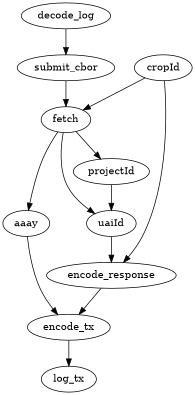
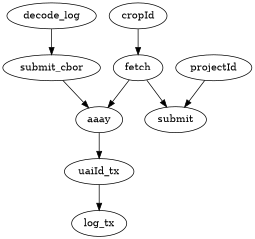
  digraph {
    node [data="$(fetch)" type=jsonparse]
    decode_log [abi="OracleRequest(bytes32 indexed specId, address requester, bytes32 requestId, uint256 payment, address callbackAddr, bytes4 callbackFunctionId, uint256 cancelExpiration, uint256 dataVersion, bytes data)" data="$(jobRun.logData)" topics="$(jobRun.logTopics)" type=ethabidecodelog]
    n2 [data="$(decode_log.data)" label=submit_cbor type=cborparse]
    fetch [headers="[\"Authorization\",\"Token 30c05a1abca64ec32b2e92225b754a6b3145c62d\"]" method=GET type=http url="https://mavuno-api.pula.cloud/api/yield/area-yield/4918/1/$(decode_cbor.uaiId)" data=""]
    projectId [path=projectId]
-   uaiId [path=uaiId]
+   uaiId [path=uaiId label=submit]
    aaay [path=aaay]
-   encode_response [abi="(bytes32 requestId, bytes32 projectId, bytes32 uaiId, bytes32 cropId, uint256 aaay)" data="{\"requestId\": $(decode_log.requestId), \"projectId\": $(projectId), \"uaiId\": $(uaiId), \"cropId\": $(cropId), \"aaay\": $(aaay)}" type=ethabiencode]
    cropId [path=cropId]
-   encode_tx [abi="fulfillOracleRequest2(bytes32 requestId, uint256 payment, address callbackAddress, bytes4 callbackFunctionId, uint256 expiration, bytes calldata data)" data="{\"requestId\": $(decode_log.requestId), \"payment\": $(decode_log.payment), \"callbackAddress\": $(decode_log.callbackAddr), \"callbackFunctionId\": $(decode_log.callbackFunctionId), \"expiration\": $(decode_log.cancelExpiration), \"data\": $(encode_response)}" type=ethabiencode]
+   encode_tx [abi="fulfillOracleRequest2(bytes32 requestId, uint256 payment, address callbackAddress, bytes4 callbackFunctionId, uint256 expiration, bytes calldata data)" data="{\"requestId\": $(decode_log.requestId), \"payment\": $(decode_log.payment), \"callbackAddress\": $(decode_log.callbackAddr), \"callbackFunctionId\": $(decode_log.callbackFunctionId), \"expiration\": $(decode_log.cancelExpiration), \"data\": $(encode_response)}" type=ethabiencode label=uaiId_tx]
    n10 [data="$(encode_tx)" label=log_tx to="0x7178a8Cad2fa94ff308c5dD5Aba4dbe3393D3c47" type=ethtx]
    decode_log -> n2
-   n2 -> fetch
-   fetch -> projectId
+   n2 -> aaay
    fetch -> uaiId
    fetch -> aaay
    projectId -> uaiId
-   uaiId -> encode_response
    aaay -> encode_tx
-   encode_response -> encode_tx
    cropId -> fetch
-   cropId -> encode_response
    encode_tx -> n10
  }
